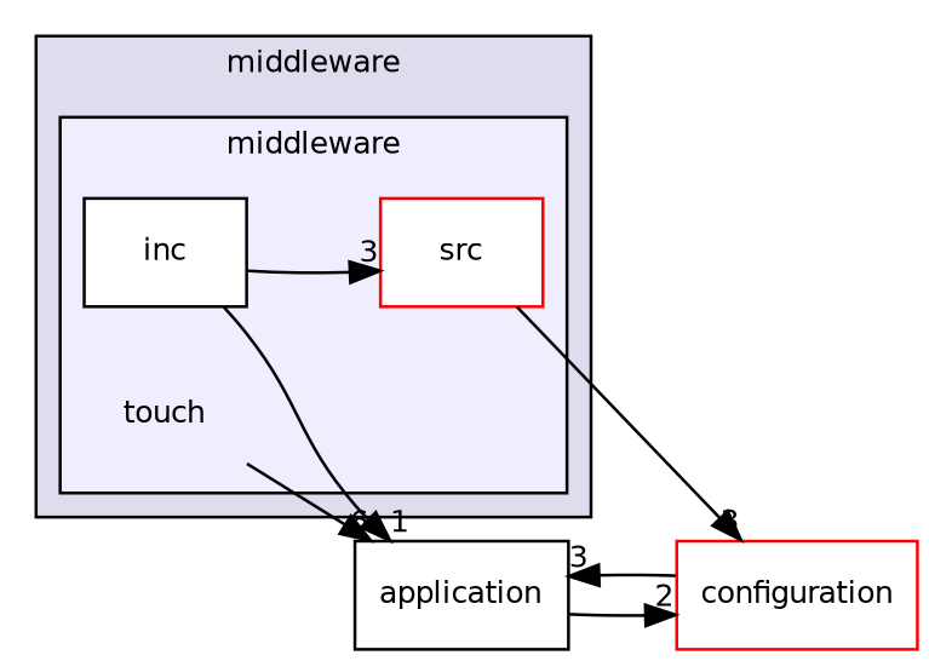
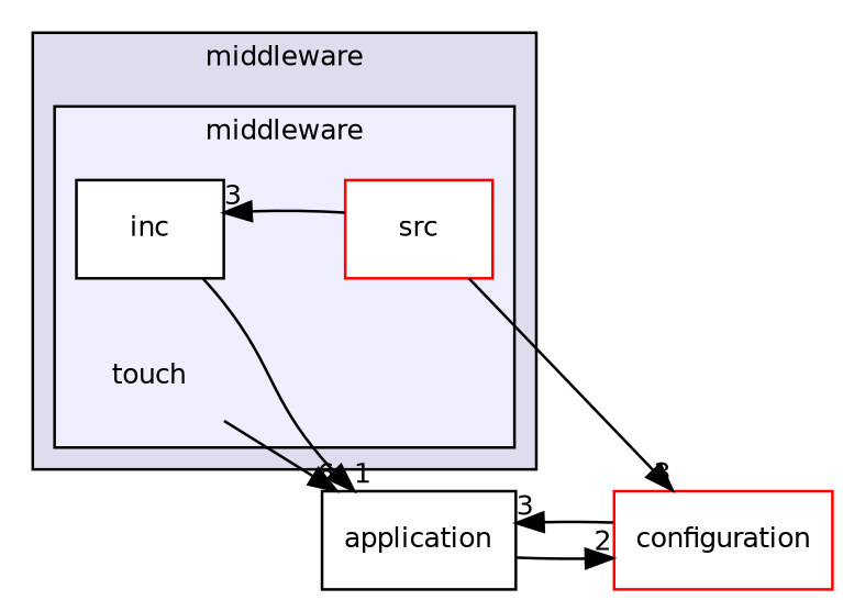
  digraph {
    compound=true
    rankdir=LR
    node [fontname=Helvetica fontsize=10 shape=box color=black fillcolor=white style=filled]
    edge [headlabel=3 labeldistance=1.5 labelfontname=Helvetica labelfontsize=10]
    n1 [label=touch shape=plaintext color="" fillcolor="" style=""]
    n2 [label=inc]
    n3 [color=red label=src]
    n4 [label=application]
    n5 [color=red label=configuration]
    subgraph cluster_1 {
      bgcolor="#ddddee"
      fontname=Helvetica
      fontsize=10
      label=middleware
      pencolor=black
      subgraph cluster_2 {
        bgcolor="#eeeeff"
        fontname=Helvetica
        fontsize=10
        label=middleware
        pencolor=black
        n1
        n2
        n3
      }
    }
    n1 -> n4 [headlabel=6]
    n2 -> n4 [headlabel=1]
-   n2 -> n3
+   n3 -> n2
    n3 -> n5
    n4 -> n5 [headlabel=2]
    n5 -> n4
  }
